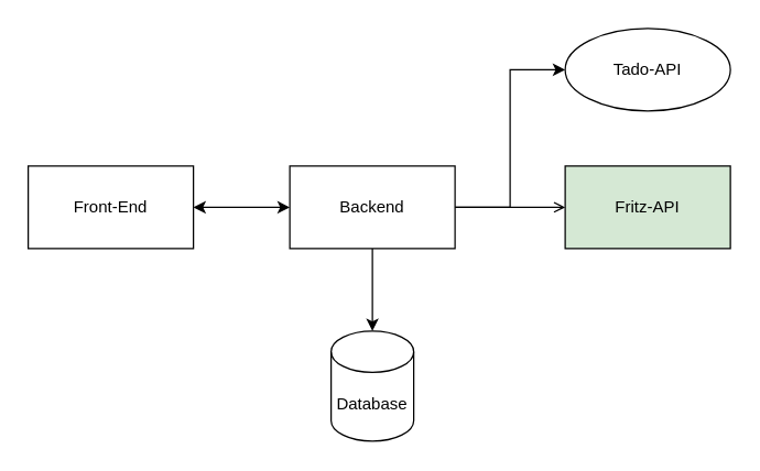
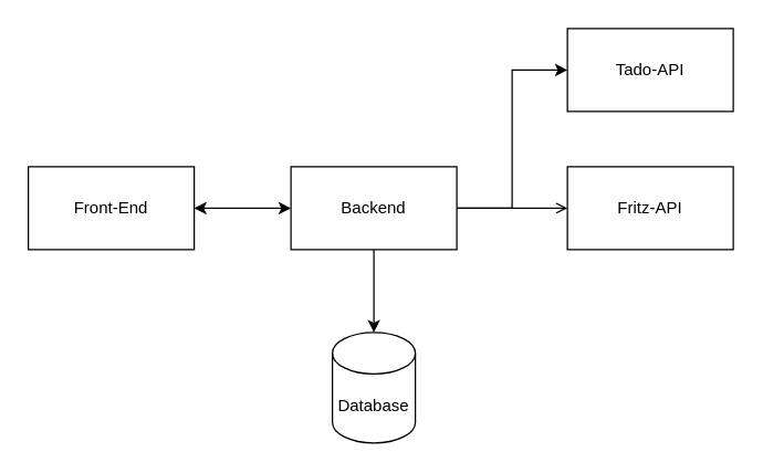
  <mxCell id="0" />
  <mxCell id="1" parent="0" />
  <mxCell id="2" style="edgeStyle=orthogonalEdgeStyle;rounded=0;orthogonalLoop=1;jettySize=auto;html=1;exitX=1;exitY=0.5;exitDx=0;exitDy=0;entryX=0;entryY=0.5;entryDx=0;entryDy=0;startArrow=classic;startFill=1;" edge="1" parent="1" source="3" target="7"><mxGeometry relative="1" as="geometry" /></mxCell>
  <mxCell id="3" value="&lt;div&gt;Front-End&lt;/div&gt;" style="rounded=0;whiteSpace=wrap;html=1;" vertex="1" parent="1"><mxGeometry x="20" y="120" width="120" height="60" as="geometry" /></mxCell>
  <mxCell id="4" style="edgeStyle=orthogonalEdgeStyle;rounded=0;orthogonalLoop=1;jettySize=auto;html=1;exitX=1;exitY=0.5;exitDx=0;exitDy=0;entryX=0;entryY=0.5;entryDx=0;entryDy=0;" edge="1" parent="1" source="7" target="8"><mxGeometry relative="1" as="geometry" /></mxCell>
  <mxCell id="5" style="edgeStyle=orthogonalEdgeStyle;rounded=0;orthogonalLoop=1;jettySize=auto;html=1;exitX=1;exitY=0.5;exitDx=0;exitDy=0;entryX=0;entryY=0.5;entryDx=0;entryDy=0;endArrow=open;" edge="1" parent="1" source="7" target="10"><mxGeometry relative="1" as="geometry" /></mxCell>
  <mxCell id="6" style="edgeStyle=orthogonalEdgeStyle;rounded=0;orthogonalLoop=1;jettySize=auto;html=1;exitX=0.5;exitY=1;exitDx=0;exitDy=0;entryX=0.5;entryY=0;entryDx=0;entryDy=0;entryPerimeter=0;" edge="1" parent="1" source="7" target="9"><mxGeometry relative="1" as="geometry" /></mxCell>
  <mxCell id="7" value="&lt;div&gt;Backend&lt;/div&gt;" style="rounded=0;whiteSpace=wrap;html=1;" vertex="1" parent="1"><mxGeometry x="210" y="120" width="120" height="60" as="geometry" /></mxCell>
- <mxCell id="8" value="Tado-API" style="ellipse;whiteSpace=wrap;html=1;" vertex="1" parent="1"><mxGeometry x="410" y="20" width="120" height="60" as="geometry" /></mxCell>
+ <mxCell id="8" value="Tado-API" style="rounded=0;whiteSpace=wrap;html=1;" vertex="1" parent="1"><mxGeometry x="410" y="20" width="120" height="60" as="geometry" /></mxCell>
  <mxCell id="9" value="Database" style="shape=cylinder3;whiteSpace=wrap;html=1;boundedLbl=1;backgroundOutline=1;size=15;" vertex="1" parent="1"><mxGeometry x="240" y="240" width="60" height="80" as="geometry" /></mxCell>
- <mxCell id="10" value="Fritz-API" style="rounded=0;whiteSpace=wrap;html=1;fillColor=#d5e8d4;" vertex="1" parent="1"><mxGeometry x="410" y="120" width="120" height="60" as="geometry" /></mxCell>
+ <mxCell id="10" value="Fritz-API" style="rounded=0;whiteSpace=wrap;html=1;" vertex="1" parent="1"><mxGeometry x="410" y="120" width="120" height="60" as="geometry" /></mxCell>
